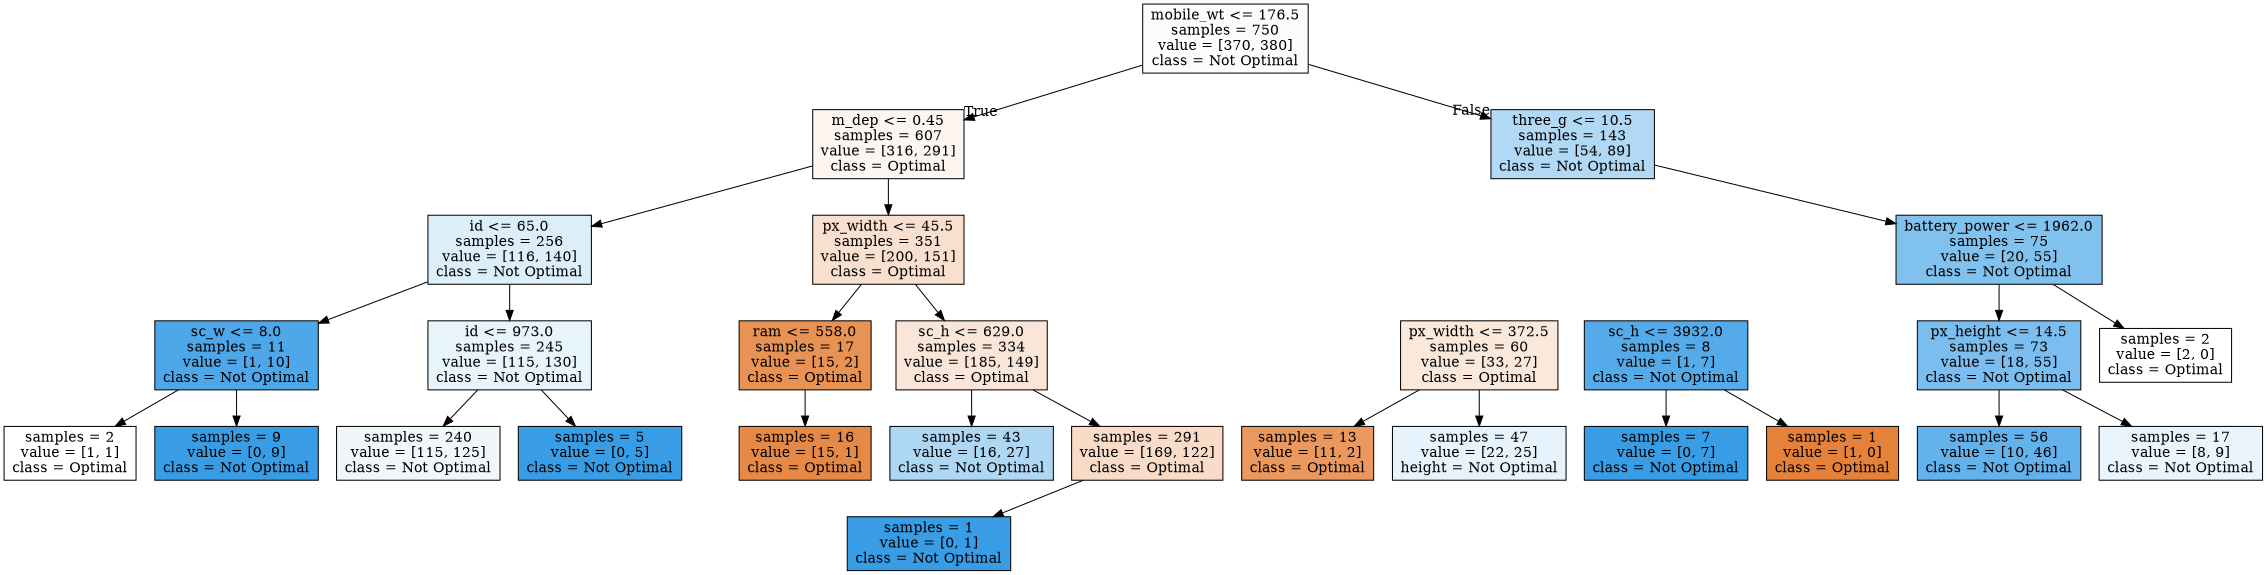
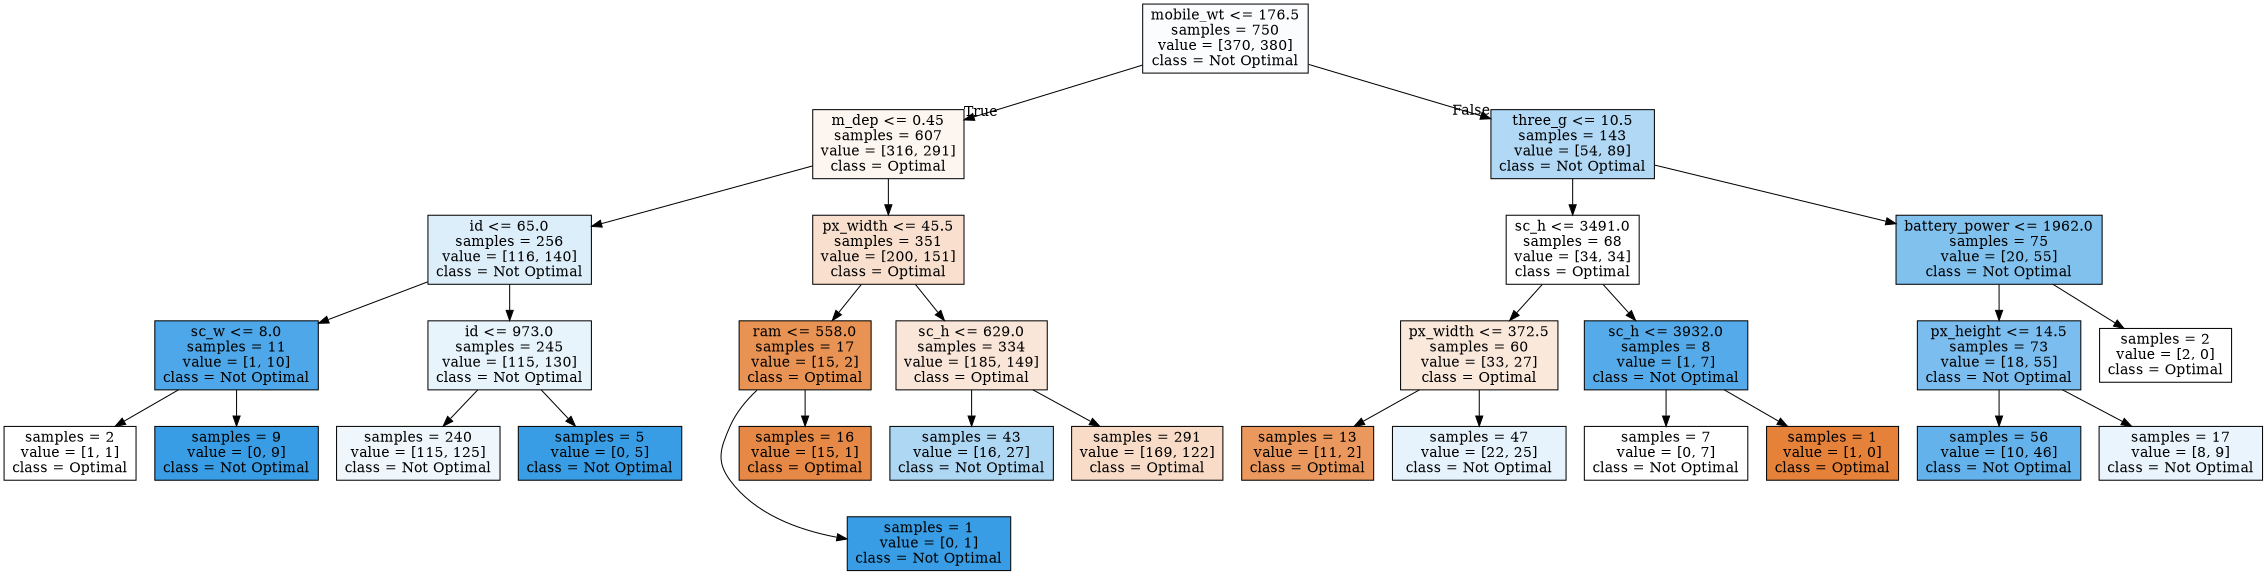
  digraph {
    node [color=black fillcolor="#399de5" shape=box style=filled]
    n1 [fillcolor="#fafcfe" label="mobile_wt <= 176.5\nsamples = 750\nvalue = [370, 380]\nclass = Not Optimal"]
    n2 [fillcolor="#fdf5ef" label="m_dep <= 0.45\nsamples = 607\nvalue = [316, 291]\nclass = Optimal"]
    n3 [fillcolor="#b1d8f5" label="three_g <= 10.5\nsamples = 143\nvalue = [54, 89]\nclass = Not Optimal"]
    n4 [fillcolor="#ddeefb" label="id <= 65.0\nsamples = 256\nvalue = [116, 140]\nclass = Not Optimal"]
    n5 [fillcolor="#f9e0ce" label="px_width <= 45.5\nsamples = 351\nvalue = [200, 151]\nclass = Optimal"]
+   n6 [fillcolor="#ffffff" label="sc_h <= 3491.0\nsamples = 68\nvalue = [34, 34]\nclass = Optimal"]
    n7 [fillcolor="#81c1ee" label="battery_power <= 1962.0\nsamples = 75\nvalue = [20, 55]\nclass = Not Optimal"]
    n8 [fillcolor="#4da7e8" label="sc_w <= 8.0\nsamples = 11\nvalue = [1, 10]\nclass = Not Optimal"]
    n9 [fillcolor="#e8f4fc" label="id <= 973.0\nsamples = 245\nvalue = [115, 130]\nclass = Not Optimal"]
    n10 [fillcolor="#e89253" label="ram <= 558.0\nsamples = 17\nvalue = [15, 2]\nclass = Optimal"]
    n11 [fillcolor="#fae6d8" label="sc_h <= 629.0\nsamples = 334\nvalue = [185, 149]\nclass = Optimal"]
    n12 [fillcolor="#ffffff" label="samples = 2\nvalue = [1, 1]\nclass = Optimal"]
    n13 [label="samples = 9\nvalue = [0, 9]\nclass = Not Optimal"]
    n14 [fillcolor="#eff7fd" label="samples = 240\nvalue = [115, 125]\nclass = Not Optimal"]
    n15 [label="samples = 5\nvalue = [0, 5]\nclass = Not Optimal"]
    n16 [label="samples = 1\nvalue = [0, 1]\nclass = Not Optimal"]
    n17 [fillcolor="#e78946" label="samples = 16\nvalue = [15, 1]\nclass = Optimal"]
    n18 [fillcolor="#aed7f4" label="samples = 43\nvalue = [16, 27]\nclass = Not Optimal"]
    n19 [fillcolor="#f8dcc8" label="samples = 291\nvalue = [169, 122]\nclass = Optimal"]
    n20 [fillcolor="#fae8db" label="px_width <= 372.5\nsamples = 60\nvalue = [33, 27]\nclass = Optimal"]
    n21 [fillcolor="#55abe9" label="sc_h <= 3932.0\nsamples = 8\nvalue = [1, 7]\nclass = Not Optimal"]
    n22 [fillcolor="#7abdee" label="px_height <= 14.5\nsamples = 73\nvalue = [18, 55]\nclass = Not Optimal"]
    n23 [fillcolor="#ffffff" label="samples = 2\nvalue = [2, 0]\nclass = Optimal"]
    n24 [fillcolor="#ea985d" label="samples = 13\nvalue = [11, 2]\nclass = Optimal"]
-   n25 [fillcolor="#e7f3fc" label="samples = 47\nvalue = [22, 25]\nheight = Not Optimal"]
-   n26 [label="samples = 7\nvalue = [0, 7]\nclass = Not Optimal"]
+   n25 [fillcolor="#e7f3fc" label="samples = 47\nvalue = [22, 25]\nclass = Not Optimal"]
+   n26 [fillcolor="#ffffff" label="samples = 7\nvalue = [0, 7]\nclass = Not Optimal"]
    n27 [fillcolor="#e58139" label="samples = 1\nvalue = [1, 0]\nclass = Optimal"]
    n28 [fillcolor="#64b2eb" label="samples = 56\nvalue = [10, 46]\nclass = Not Optimal"]
    n29 [fillcolor="#e9f4fc" label="samples = 17\nvalue = [8, 9]\nclass = Not Optimal"]
    n1 -> n2 [headlabel=True labelangle=45 labeldistance=2.5]
    n1 -> n3 [headlabel=False labelangle=-45 labeldistance=2.5]
    n2 -> n4
    n2 -> n5
+   n3 -> n6
    n3 -> n7
    n4 -> n8
    n4 -> n9
    n5 -> n10
    n5 -> n11
+   n6 -> n20
+   n6 -> n21
    n7 -> n22
    n7 -> n23
    n8 -> n12
    n8 -> n13
    n9 -> n14
    n9 -> n15
-   n19 -> n16
+   n10 -> n16
    n10 -> n17
    n11 -> n18
    n11 -> n19
    n20 -> n24
    n20 -> n25
    n21 -> n26
    n21 -> n27
    n22 -> n28
    n22 -> n29
  }
